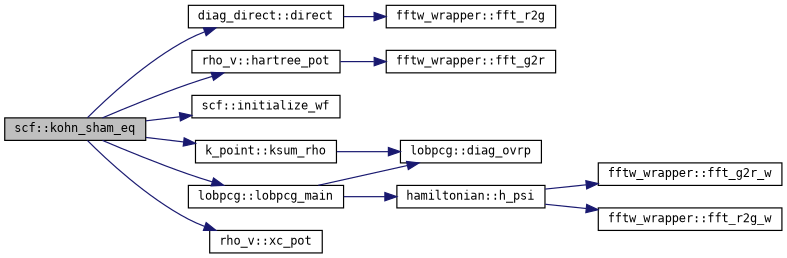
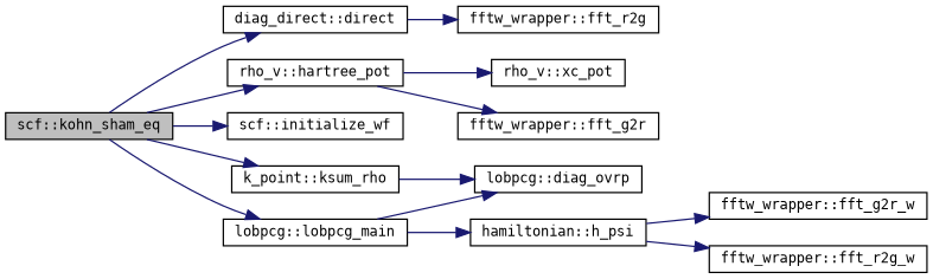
  digraph {
    fontname="DejaVu Sans Mono"
    rankdir=LR
    node [color=black fillcolor=white fontname="DejaVu Sans Mono" fontsize=10 shape=record style=filled]
    edge [color=midnightblue fontname="DejaVu Sans Mono" fontsize=10 labelfontname=Helvetica labelfontsize=10 style=solid]
    n1 [fillcolor=grey75 fontcolor=black height=0.2 label="scf::kohn_sham_eq" width=0.4]
    n2 [height=0.2 label="diag_direct::direct" width=0.4]
    n3 [height=0.2 label="rho_v::hartree_pot" width=0.4]
    n4 [height=0.2 label="scf::initialize_wf" width=0.4]
    n5 [height=0.2 label="k_point::ksum_rho" width=0.4]
    n6 [height=0.2 label="lobpcg::lobpcg_main" width=0.4]
    n7 [height=0.2 label="rho_v::xc_pot" width=0.4]
    n8 [height=0.2 label="fftw_wrapper::fft_r2g" width=0.4]
    n9 [height=0.2 label="fftw_wrapper::fft_g2r" width=0.4]
    n10 [height=0.2 label="lobpcg::diag_ovrp" width=0.4]
    n11 [height=0.2 label="hamiltonian::h_psi" width=0.4]
    n12 [height=0.2 label="fftw_wrapper::fft_g2r_w" width=0.4]
    n13 [height=0.2 label="fftw_wrapper::fft_r2g_w" width=0.4]
    n1 -> n2
    n1 -> n3
    n1 -> n4
    n1 -> n5
    n1 -> n6
-   n1 -> n7
+   n3 -> n7
    n2 -> n8
    n3 -> n9
    n5 -> n10
    n6 -> n10
    n6 -> n11
    n11 -> n12
    n11 -> n13
  }
